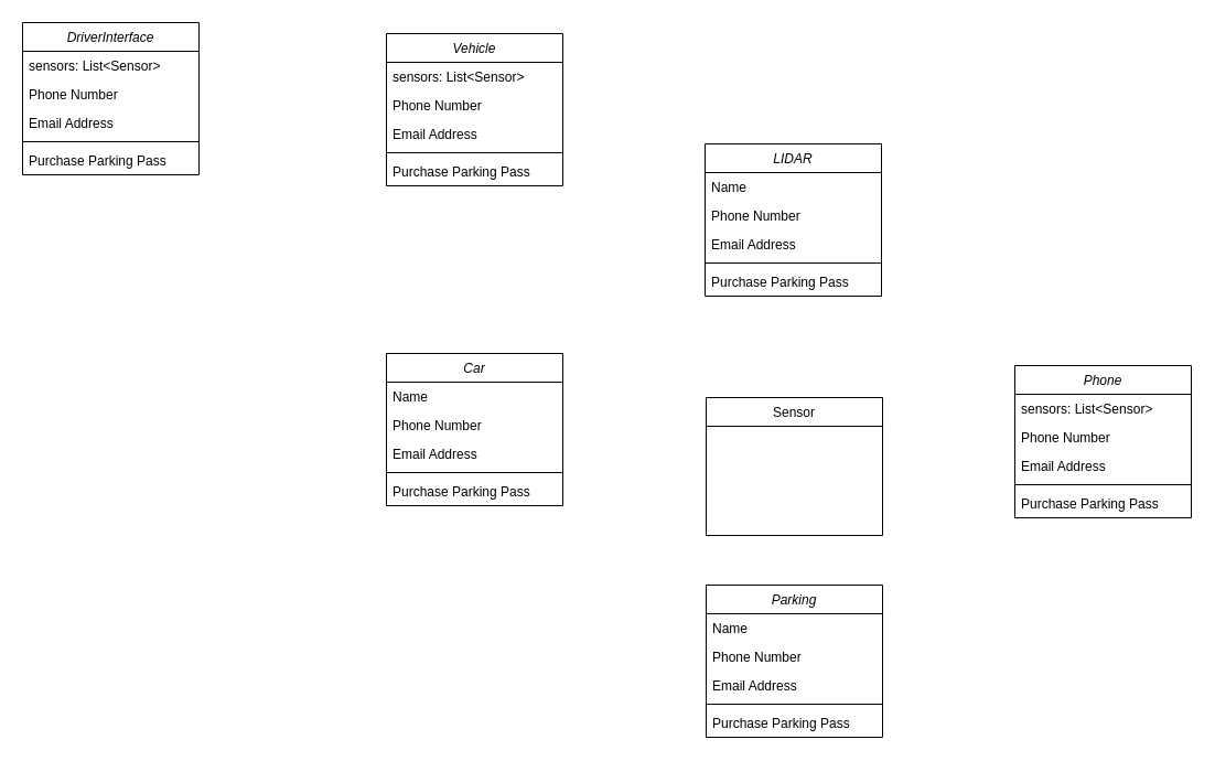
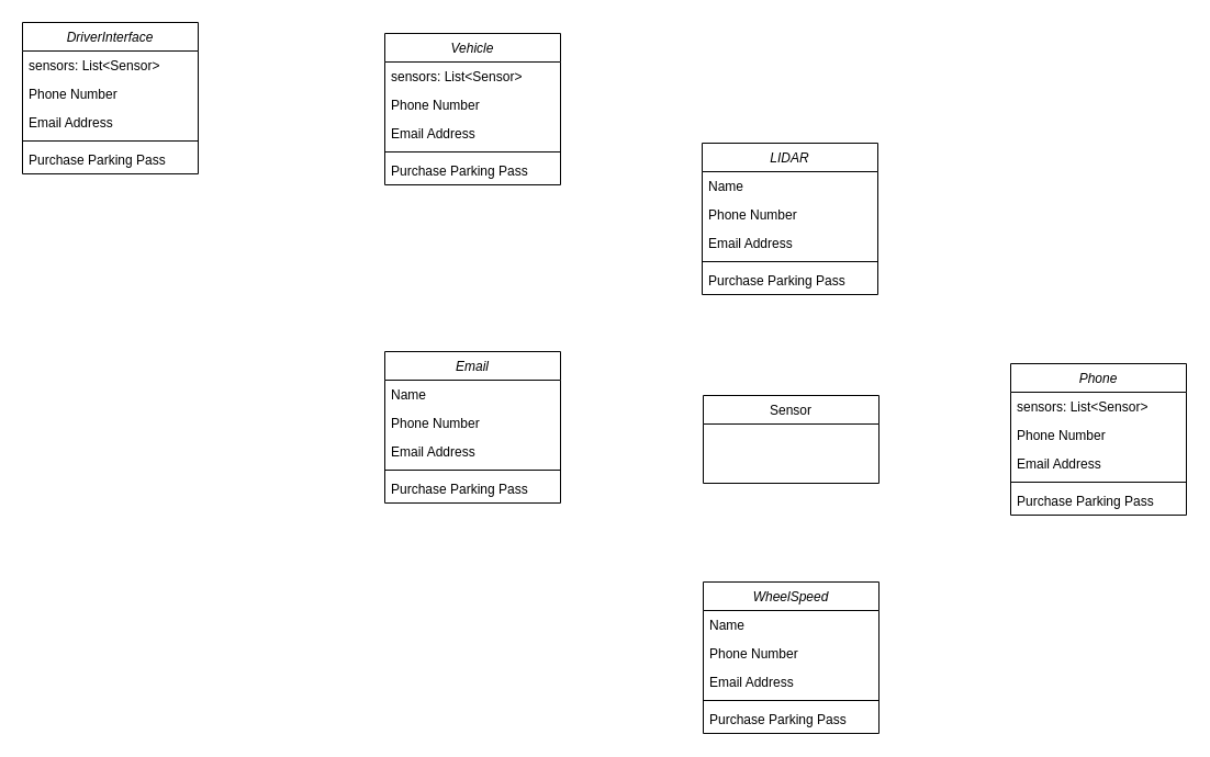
  <mxCell id="0" />
  <mxCell id="1" parent="0" />
- <mxCell id="2" value="Car" style="swimlane;fontStyle=2;align=center;verticalAlign=top;childLayout=stackLayout;horizontal=1;startSize=26;horizontalStack=0;resizeParent=1;resizeLast=0;collapsible=1;marginBottom=0;rounded=0;shadow=0;strokeWidth=1;" parent="1" vertex="1"><mxGeometry x="350" y="320" width="160" height="138" as="geometry"><mxRectangle x="230" y="140" width="160" height="26" as="alternateBounds" /></mxGeometry></mxCell>
+ <mxCell id="2" value="Email" style="swimlane;fontStyle=2;align=center;verticalAlign=top;childLayout=stackLayout;horizontal=1;startSize=26;horizontalStack=0;resizeParent=1;resizeLast=0;collapsible=1;marginBottom=0;rounded=0;shadow=0;strokeWidth=1;" parent="1" vertex="1"><mxGeometry x="350" y="320" width="160" height="138" as="geometry"><mxRectangle x="230" y="140" width="160" height="26" as="alternateBounds" /></mxGeometry></mxCell>
  <mxCell id="3" value="Name" style="text;align=left;verticalAlign=top;spacingLeft=4;spacingRight=4;overflow=hidden;rotatable=0;points=[[0,0.5],[1,0.5]];portConstraint=eastwest;" parent="2" vertex="1"><mxGeometry y="26" width="160" height="26" as="geometry" /></mxCell>
  <mxCell id="4" value="Phone Number" style="text;align=left;verticalAlign=top;spacingLeft=4;spacingRight=4;overflow=hidden;rotatable=0;points=[[0,0.5],[1,0.5]];portConstraint=eastwest;rounded=0;shadow=0;html=0;" parent="2" vertex="1"><mxGeometry y="52" width="160" height="26" as="geometry" /></mxCell>
  <mxCell id="5" value="Email Address" style="text;align=left;verticalAlign=top;spacingLeft=4;spacingRight=4;overflow=hidden;rotatable=0;points=[[0,0.5],[1,0.5]];portConstraint=eastwest;rounded=0;shadow=0;html=0;" parent="2" vertex="1"><mxGeometry y="78" width="160" height="26" as="geometry" /></mxCell>
  <mxCell id="6" value="" style="line;html=1;strokeWidth=1;align=left;verticalAlign=middle;spacingTop=-1;spacingLeft=3;spacingRight=3;rotatable=0;labelPosition=right;points=[];portConstraint=eastwest;" parent="2" vertex="1"><mxGeometry y="104" width="160" height="8" as="geometry" /></mxCell>
  <mxCell id="7" value="Purchase Parking Pass" style="text;align=left;verticalAlign=top;spacingLeft=4;spacingRight=4;overflow=hidden;rotatable=0;points=[[0,0.5],[1,0.5]];portConstraint=eastwest;" parent="2" vertex="1"><mxGeometry y="112" width="160" height="26" as="geometry" /></mxCell>
- <mxCell id="8" value="Sensor" style="swimlane;fontStyle=0;align=center;verticalAlign=top;childLayout=stackLayout;horizontal=1;startSize=26;horizontalStack=0;resizeParent=1;resizeLast=0;collapsible=1;marginBottom=0;rounded=0;shadow=0;strokeWidth=1;" parent="1" vertex="1"><mxGeometry x="640" y="360" width="160" height="125" as="geometry"><mxRectangle x="550" y="140" width="160" height="26" as="alternateBounds" /></mxGeometry></mxCell>
+ <mxCell id="8" value="Sensor" style="swimlane;fontStyle=0;align=center;verticalAlign=top;childLayout=stackLayout;horizontal=1;startSize=26;horizontalStack=0;resizeParent=1;resizeLast=0;collapsible=1;marginBottom=0;rounded=0;shadow=0;strokeWidth=1;" parent="1" vertex="1"><mxGeometry x="640" y="360" width="160" height="80" as="geometry"><mxRectangle x="550" y="140" width="160" height="26" as="alternateBounds" /></mxGeometry></mxCell>
  <mxCell id="9" value="Phone" style="swimlane;fontStyle=2;align=center;verticalAlign=top;childLayout=stackLayout;horizontal=1;startSize=26;horizontalStack=0;resizeParent=1;resizeLast=0;collapsible=1;marginBottom=0;rounded=0;shadow=0;strokeWidth=1;" parent="1" vertex="1"><mxGeometry x="920" y="331" width="160" height="138" as="geometry"><mxRectangle x="230" y="140" width="160" height="26" as="alternateBounds" /></mxGeometry></mxCell>
  <mxCell id="10" value="sensors: List&lt;Sensor&gt;" style="text;align=left;verticalAlign=top;spacingLeft=4;spacingRight=4;overflow=hidden;rotatable=0;points=[[0,0.5],[1,0.5]];portConstraint=eastwest;" parent="9" vertex="1"><mxGeometry y="26" width="160" height="26" as="geometry" /></mxCell>
  <mxCell id="11" value="Phone Number" style="text;align=left;verticalAlign=top;spacingLeft=4;spacingRight=4;overflow=hidden;rotatable=0;points=[[0,0.5],[1,0.5]];portConstraint=eastwest;rounded=0;shadow=0;html=0;" parent="9" vertex="1"><mxGeometry y="52" width="160" height="26" as="geometry" /></mxCell>
  <mxCell id="12" value="Email Address" style="text;align=left;verticalAlign=top;spacingLeft=4;spacingRight=4;overflow=hidden;rotatable=0;points=[[0,0.5],[1,0.5]];portConstraint=eastwest;rounded=0;shadow=0;html=0;" parent="9" vertex="1"><mxGeometry y="78" width="160" height="26" as="geometry" /></mxCell>
  <mxCell id="13" value="" style="line;html=1;strokeWidth=1;align=left;verticalAlign=middle;spacingTop=-1;spacingLeft=3;spacingRight=3;rotatable=0;labelPosition=right;points=[];portConstraint=eastwest;" parent="9" vertex="1"><mxGeometry y="104" width="160" height="8" as="geometry" /></mxCell>
  <mxCell id="14" value="Purchase Parking Pass" style="text;align=left;verticalAlign=top;spacingLeft=4;spacingRight=4;overflow=hidden;rotatable=0;points=[[0,0.5],[1,0.5]];portConstraint=eastwest;" parent="9" vertex="1"><mxGeometry y="112" width="160" height="26" as="geometry" /></mxCell>
  <mxCell id="15" value="LIDAR" style="swimlane;fontStyle=2;align=center;verticalAlign=top;childLayout=stackLayout;horizontal=1;startSize=26;horizontalStack=0;resizeParent=1;resizeLast=0;collapsible=1;marginBottom=0;rounded=0;shadow=0;strokeWidth=1;" parent="1" vertex="1"><mxGeometry x="639" y="130" width="160" height="138" as="geometry"><mxRectangle x="230" y="140" width="160" height="26" as="alternateBounds" /></mxGeometry></mxCell>
  <mxCell id="16" value="Name" style="text;align=left;verticalAlign=top;spacingLeft=4;spacingRight=4;overflow=hidden;rotatable=0;points=[[0,0.5],[1,0.5]];portConstraint=eastwest;" parent="15" vertex="1"><mxGeometry y="26" width="160" height="26" as="geometry" /></mxCell>
  <mxCell id="17" value="Phone Number" style="text;align=left;verticalAlign=top;spacingLeft=4;spacingRight=4;overflow=hidden;rotatable=0;points=[[0,0.5],[1,0.5]];portConstraint=eastwest;rounded=0;shadow=0;html=0;" parent="15" vertex="1"><mxGeometry y="52" width="160" height="26" as="geometry" /></mxCell>
  <mxCell id="18" value="Email Address" style="text;align=left;verticalAlign=top;spacingLeft=4;spacingRight=4;overflow=hidden;rotatable=0;points=[[0,0.5],[1,0.5]];portConstraint=eastwest;rounded=0;shadow=0;html=0;" parent="15" vertex="1"><mxGeometry y="78" width="160" height="26" as="geometry" /></mxCell>
  <mxCell id="19" value="" style="line;html=1;strokeWidth=1;align=left;verticalAlign=middle;spacingTop=-1;spacingLeft=3;spacingRight=3;rotatable=0;labelPosition=right;points=[];portConstraint=eastwest;" parent="15" vertex="1"><mxGeometry y="104" width="160" height="8" as="geometry" /></mxCell>
  <mxCell id="20" value="Purchase Parking Pass" style="text;align=left;verticalAlign=top;spacingLeft=4;spacingRight=4;overflow=hidden;rotatable=0;points=[[0,0.5],[1,0.5]];portConstraint=eastwest;" parent="15" vertex="1"><mxGeometry y="112" width="160" height="26" as="geometry" /></mxCell>
- <mxCell id="21" value="Parking" style="swimlane;fontStyle=2;align=center;verticalAlign=top;childLayout=stackLayout;horizontal=1;startSize=26;horizontalStack=0;resizeParent=1;resizeLast=0;collapsible=1;marginBottom=0;rounded=0;shadow=0;strokeWidth=1;" parent="1" vertex="1"><mxGeometry x="640" y="530" width="160" height="138" as="geometry"><mxRectangle x="230" y="140" width="160" height="26" as="alternateBounds" /></mxGeometry></mxCell>
+ <mxCell id="21" value="WheelSpeed" style="swimlane;fontStyle=2;align=center;verticalAlign=top;childLayout=stackLayout;horizontal=1;startSize=26;horizontalStack=0;resizeParent=1;resizeLast=0;collapsible=1;marginBottom=0;rounded=0;shadow=0;strokeWidth=1;" parent="1" vertex="1"><mxGeometry x="640" y="530" width="160" height="138" as="geometry"><mxRectangle x="230" y="140" width="160" height="26" as="alternateBounds" /></mxGeometry></mxCell>
  <mxCell id="22" value="Name" style="text;align=left;verticalAlign=top;spacingLeft=4;spacingRight=4;overflow=hidden;rotatable=0;points=[[0,0.5],[1,0.5]];portConstraint=eastwest;" parent="21" vertex="1"><mxGeometry y="26" width="160" height="26" as="geometry" /></mxCell>
  <mxCell id="23" value="Phone Number" style="text;align=left;verticalAlign=top;spacingLeft=4;spacingRight=4;overflow=hidden;rotatable=0;points=[[0,0.5],[1,0.5]];portConstraint=eastwest;rounded=0;shadow=0;html=0;" parent="21" vertex="1"><mxGeometry y="52" width="160" height="26" as="geometry" /></mxCell>
  <mxCell id="24" value="Email Address" style="text;align=left;verticalAlign=top;spacingLeft=4;spacingRight=4;overflow=hidden;rotatable=0;points=[[0,0.5],[1,0.5]];portConstraint=eastwest;rounded=0;shadow=0;html=0;" parent="21" vertex="1"><mxGeometry y="78" width="160" height="26" as="geometry" /></mxCell>
  <mxCell id="25" value="" style="line;html=1;strokeWidth=1;align=left;verticalAlign=middle;spacingTop=-1;spacingLeft=3;spacingRight=3;rotatable=0;labelPosition=right;points=[];portConstraint=eastwest;" parent="21" vertex="1"><mxGeometry y="104" width="160" height="8" as="geometry" /></mxCell>
  <mxCell id="26" value="Purchase Parking Pass" style="text;align=left;verticalAlign=top;spacingLeft=4;spacingRight=4;overflow=hidden;rotatable=0;points=[[0,0.5],[1,0.5]];portConstraint=eastwest;" parent="21" vertex="1"><mxGeometry y="112" width="160" height="26" as="geometry" /></mxCell>
  <mxCell id="27" value="DriverInterface" style="swimlane;fontStyle=2;align=center;verticalAlign=top;childLayout=stackLayout;horizontal=1;startSize=26;horizontalStack=0;resizeParent=1;resizeLast=0;collapsible=1;marginBottom=0;rounded=0;shadow=0;strokeWidth=1;" parent="1" vertex="1"><mxGeometry x="20" y="20" width="160" height="138" as="geometry"><mxRectangle x="230" y="140" width="160" height="26" as="alternateBounds" /></mxGeometry></mxCell>
  <mxCell id="28" value="sensors: List&lt;Sensor&gt;" style="text;align=left;verticalAlign=top;spacingLeft=4;spacingRight=4;overflow=hidden;rotatable=0;points=[[0,0.5],[1,0.5]];portConstraint=eastwest;" parent="27" vertex="1"><mxGeometry y="26" width="160" height="26" as="geometry" /></mxCell>
  <mxCell id="29" value="Phone Number" style="text;align=left;verticalAlign=top;spacingLeft=4;spacingRight=4;overflow=hidden;rotatable=0;points=[[0,0.5],[1,0.5]];portConstraint=eastwest;rounded=0;shadow=0;html=0;" parent="27" vertex="1"><mxGeometry y="52" width="160" height="26" as="geometry" /></mxCell>
  <mxCell id="30" value="Email Address" style="text;align=left;verticalAlign=top;spacingLeft=4;spacingRight=4;overflow=hidden;rotatable=0;points=[[0,0.5],[1,0.5]];portConstraint=eastwest;rounded=0;shadow=0;html=0;" parent="27" vertex="1"><mxGeometry y="78" width="160" height="26" as="geometry" /></mxCell>
  <mxCell id="31" value="" style="line;html=1;strokeWidth=1;align=left;verticalAlign=middle;spacingTop=-1;spacingLeft=3;spacingRight=3;rotatable=0;labelPosition=right;points=[];portConstraint=eastwest;" parent="27" vertex="1"><mxGeometry y="104" width="160" height="8" as="geometry" /></mxCell>
  <mxCell id="32" value="Purchase Parking Pass" style="text;align=left;verticalAlign=top;spacingLeft=4;spacingRight=4;overflow=hidden;rotatable=0;points=[[0,0.5],[1,0.5]];portConstraint=eastwest;" parent="27" vertex="1"><mxGeometry y="112" width="160" height="26" as="geometry" /></mxCell>
  <mxCell id="33" value="Vehicle" style="swimlane;fontStyle=2;align=center;verticalAlign=top;childLayout=stackLayout;horizontal=1;startSize=26;horizontalStack=0;resizeParent=1;resizeLast=0;collapsible=1;marginBottom=0;rounded=0;shadow=0;strokeWidth=1;" parent="1" vertex="1"><mxGeometry x="350" y="30" width="160" height="138" as="geometry"><mxRectangle x="230" y="140" width="160" height="26" as="alternateBounds" /></mxGeometry></mxCell>
  <mxCell id="34" value="sensors: List&lt;Sensor&gt;" style="text;align=left;verticalAlign=top;spacingLeft=4;spacingRight=4;overflow=hidden;rotatable=0;points=[[0,0.5],[1,0.5]];portConstraint=eastwest;" parent="33" vertex="1"><mxGeometry y="26" width="160" height="26" as="geometry" /></mxCell>
  <mxCell id="35" value="Phone Number" style="text;align=left;verticalAlign=top;spacingLeft=4;spacingRight=4;overflow=hidden;rotatable=0;points=[[0,0.5],[1,0.5]];portConstraint=eastwest;rounded=0;shadow=0;html=0;" parent="33" vertex="1"><mxGeometry y="52" width="160" height="26" as="geometry" /></mxCell>
  <mxCell id="36" value="Email Address" style="text;align=left;verticalAlign=top;spacingLeft=4;spacingRight=4;overflow=hidden;rotatable=0;points=[[0,0.5],[1,0.5]];portConstraint=eastwest;rounded=0;shadow=0;html=0;" parent="33" vertex="1"><mxGeometry y="78" width="160" height="26" as="geometry" /></mxCell>
  <mxCell id="37" value="" style="line;html=1;strokeWidth=1;align=left;verticalAlign=middle;spacingTop=-1;spacingLeft=3;spacingRight=3;rotatable=0;labelPosition=right;points=[];portConstraint=eastwest;" parent="33" vertex="1"><mxGeometry y="104" width="160" height="8" as="geometry" /></mxCell>
  <mxCell id="38" value="Purchase Parking Pass" style="text;align=left;verticalAlign=top;spacingLeft=4;spacingRight=4;overflow=hidden;rotatable=0;points=[[0,0.5],[1,0.5]];portConstraint=eastwest;" parent="33" vertex="1"><mxGeometry y="112" width="160" height="26" as="geometry" /></mxCell>
